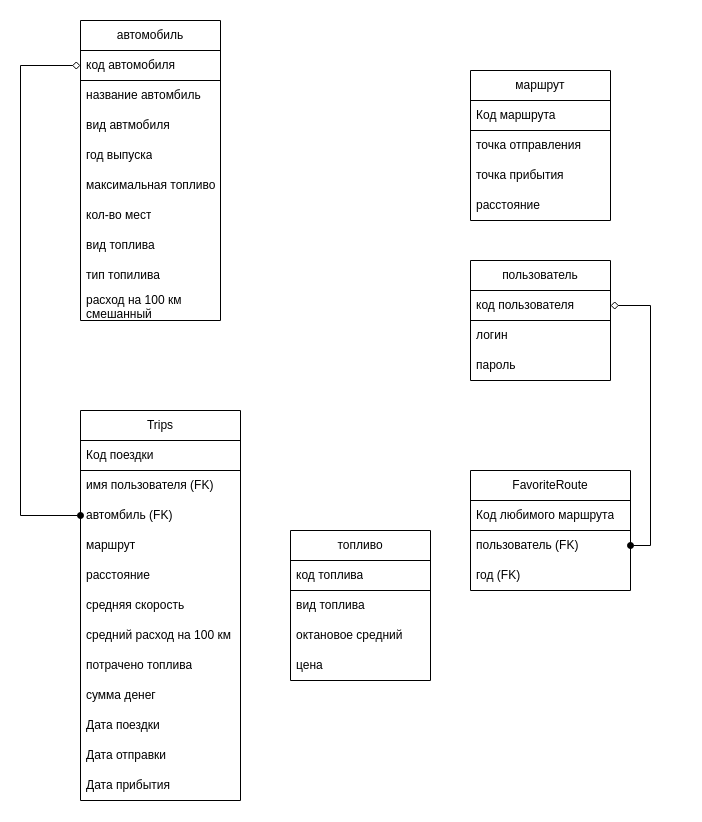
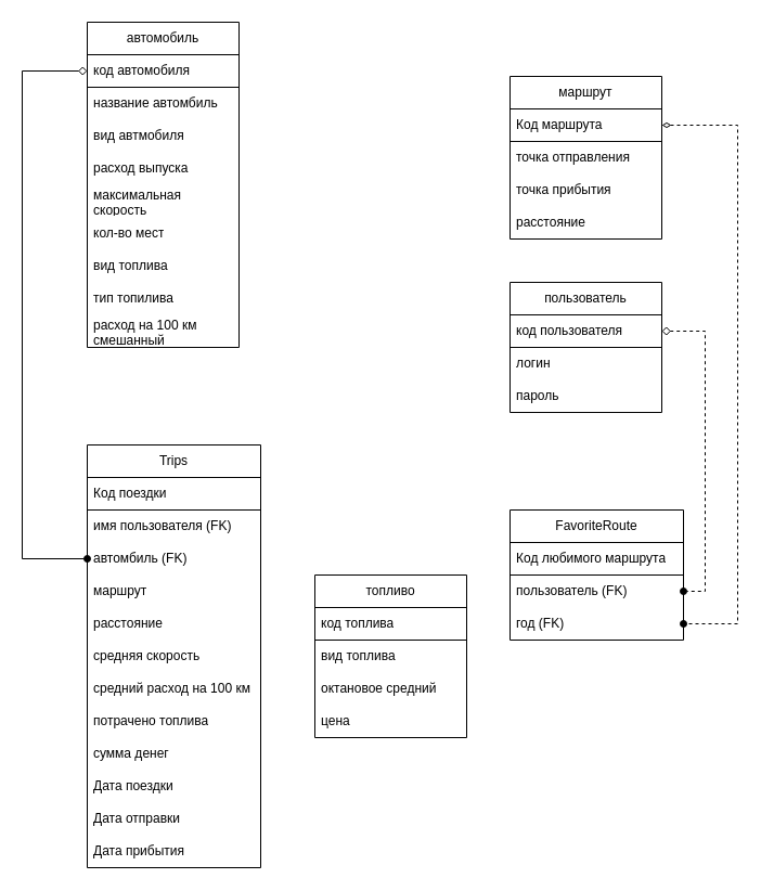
  <mxCell id="0" />
  <mxCell id="1" parent="0" />
  <mxCell id="2" value="автомобиль" style="swimlane;fontStyle=0;childLayout=stackLayout;horizontal=1;startSize=30;horizontalStack=0;resizeParent=1;resizeParentMax=0;resizeLast=0;collapsible=1;marginBottom=0;whiteSpace=wrap;html=1;" vertex="1" parent="1"><mxGeometry x="80" y="20" width="140" height="300" as="geometry"><mxRectangle x="190" y="190" width="60" height="30" as="alternateBounds" /></mxGeometry></mxCell>
  <mxCell id="3" value="код автомобиля" style="text;strokeColor=default;fillColor=none;align=left;verticalAlign=middle;spacingLeft=4;spacingRight=4;overflow=hidden;points=[[0,0.5],[1,0.5]];portConstraint=eastwest;rotatable=0;whiteSpace=wrap;html=1;perimeterSpacing=0;" vertex="1" parent="2"><mxGeometry y="30" width="140" height="30" as="geometry" /></mxCell>
  <mxCell id="4" value="название автомбиль" style="text;strokeColor=none;fillColor=none;align=left;verticalAlign=middle;spacingLeft=4;spacingRight=4;overflow=hidden;points=[[0,0.5],[1,0.5]];portConstraint=eastwest;rotatable=0;whiteSpace=wrap;html=1;" vertex="1" parent="2"><mxGeometry y="60" width="140" height="30" as="geometry" /></mxCell>
  <mxCell id="5" value="вид автмобиля" style="text;strokeColor=none;fillColor=none;align=left;verticalAlign=middle;spacingLeft=4;spacingRight=4;overflow=hidden;points=[[0,0.5],[1,0.5]];portConstraint=eastwest;rotatable=0;whiteSpace=wrap;html=1;" vertex="1" parent="2"><mxGeometry y="90" width="140" height="30" as="geometry" /></mxCell>
- <mxCell id="6" value="год выпуска" style="text;strokeColor=none;fillColor=none;align=left;verticalAlign=middle;spacingLeft=4;spacingRight=4;overflow=hidden;points=[[0,0.5],[1,0.5]];portConstraint=eastwest;rotatable=0;whiteSpace=wrap;html=1;" vertex="1" parent="2"><mxGeometry y="120" width="140" height="30" as="geometry" /></mxCell>
- <mxCell id="7" value="максимальная топливо " style="text;strokeColor=none;fillColor=none;align=left;verticalAlign=middle;spacingLeft=4;spacingRight=4;overflow=hidden;points=[[0,0.5],[1,0.5]];portConstraint=eastwest;rotatable=0;whiteSpace=wrap;html=1;" vertex="1" parent="2"><mxGeometry y="150" width="140" height="30" as="geometry" /></mxCell>
+ <mxCell id="6" value="расход выпуска" style="text;strokeColor=none;fillColor=none;align=left;verticalAlign=middle;spacingLeft=4;spacingRight=4;overflow=hidden;points=[[0,0.5],[1,0.5]];portConstraint=eastwest;rotatable=0;whiteSpace=wrap;html=1;" vertex="1" parent="2"><mxGeometry y="120" width="140" height="30" as="geometry" /></mxCell>
+ <mxCell id="7" value="максимальная скорость " style="text;strokeColor=none;fillColor=none;align=left;verticalAlign=middle;spacingLeft=4;spacingRight=4;overflow=hidden;points=[[0,0.5],[1,0.5]];portConstraint=eastwest;rotatable=0;whiteSpace=wrap;html=1;" vertex="1" parent="2"><mxGeometry y="150" width="140" height="30" as="geometry" /></mxCell>
  <mxCell id="8" value="кол-во мест" style="text;strokeColor=none;fillColor=none;align=left;verticalAlign=middle;spacingLeft=4;spacingRight=4;overflow=hidden;points=[[0,0.5],[1,0.5]];portConstraint=eastwest;rotatable=0;whiteSpace=wrap;html=1;" vertex="1" parent="2"><mxGeometry y="180" width="140" height="30" as="geometry" /></mxCell>
  <mxCell id="9" value="вид топлива" style="text;strokeColor=none;fillColor=none;align=left;verticalAlign=middle;spacingLeft=4;spacingRight=4;overflow=hidden;points=[[0,0.5],[1,0.5]];portConstraint=eastwest;rotatable=0;whiteSpace=wrap;html=1;" vertex="1" parent="2"><mxGeometry y="210" width="140" height="30" as="geometry" /></mxCell>
  <mxCell id="10" value="тип топилива" style="text;strokeColor=none;fillColor=none;align=left;verticalAlign=middle;spacingLeft=4;spacingRight=4;overflow=hidden;points=[[0,0.5],[1,0.5]];portConstraint=eastwest;rotatable=0;whiteSpace=wrap;html=1;" vertex="1" parent="2"><mxGeometry y="240" width="140" height="30" as="geometry" /></mxCell>
  <mxCell id="11" value="расход на 100 км смешанный " style="text;strokeColor=none;fillColor=none;align=left;verticalAlign=middle;spacingLeft=4;spacingRight=4;overflow=hidden;points=[[0,0.5],[1,0.5]];portConstraint=eastwest;rotatable=0;whiteSpace=wrap;html=1;" vertex="1" parent="2"><mxGeometry y="270" width="140" height="30" as="geometry" /></mxCell>
  <mxCell id="12" value="пользователь" style="swimlane;fontStyle=0;childLayout=stackLayout;horizontal=1;startSize=30;horizontalStack=0;resizeParent=1;resizeParentMax=0;resizeLast=0;collapsible=1;marginBottom=0;whiteSpace=wrap;html=1;" vertex="1" parent="1"><mxGeometry x="470" y="260" width="140" height="120" as="geometry" /></mxCell>
  <mxCell id="13" value="код пользователя" style="text;strokeColor=default;fillColor=none;align=left;verticalAlign=middle;spacingLeft=4;spacingRight=4;overflow=hidden;points=[[0,0.5],[1,0.5]];portConstraint=eastwest;rotatable=0;whiteSpace=wrap;html=1;" vertex="1" parent="12"><mxGeometry y="30" width="140" height="30" as="geometry" /></mxCell>
  <mxCell id="14" value="логин" style="text;strokeColor=none;fillColor=none;align=left;verticalAlign=middle;spacingLeft=4;spacingRight=4;overflow=hidden;points=[[0,0.5],[1,0.5]];portConstraint=eastwest;rotatable=0;whiteSpace=wrap;html=1;" vertex="1" parent="12"><mxGeometry y="60" width="140" height="30" as="geometry" /></mxCell>
  <mxCell id="15" value="пароль" style="text;strokeColor=none;fillColor=none;align=left;verticalAlign=middle;spacingLeft=4;spacingRight=4;overflow=hidden;points=[[0,0.5],[1,0.5]];portConstraint=eastwest;rotatable=0;whiteSpace=wrap;html=1;" vertex="1" parent="12"><mxGeometry y="90" width="140" height="30" as="geometry" /></mxCell>
  <mxCell id="16" value="маршрут" style="swimlane;fontStyle=0;childLayout=stackLayout;horizontal=1;startSize=30;horizontalStack=0;resizeParent=1;resizeParentMax=0;resizeLast=0;collapsible=1;marginBottom=0;whiteSpace=wrap;html=1;" vertex="1" parent="1"><mxGeometry x="470" y="70" width="140" height="150" as="geometry" /></mxCell>
  <mxCell id="17" value="Код маршрута" style="text;strokeColor=default;fillColor=none;align=left;verticalAlign=middle;spacingLeft=4;spacingRight=4;overflow=hidden;points=[[0,0.5],[1,0.5]];portConstraint=eastwest;rotatable=0;whiteSpace=wrap;html=1;" vertex="1" parent="16"><mxGeometry y="30" width="140" height="30" as="geometry" /></mxCell>
  <mxCell id="18" value="точка отправления" style="text;strokeColor=none;fillColor=none;align=left;verticalAlign=middle;spacingLeft=4;spacingRight=4;overflow=hidden;points=[[0,0.5],[1,0.5]];portConstraint=eastwest;rotatable=0;whiteSpace=wrap;html=1;" vertex="1" parent="16"><mxGeometry y="60" width="140" height="30" as="geometry" /></mxCell>
  <mxCell id="19" value="точка прибытия" style="text;strokeColor=none;fillColor=none;align=left;verticalAlign=middle;spacingLeft=4;spacingRight=4;overflow=hidden;points=[[0,0.5],[1,0.5]];portConstraint=eastwest;rotatable=0;whiteSpace=wrap;html=1;" vertex="1" parent="16"><mxGeometry y="90" width="140" height="30" as="geometry" /></mxCell>
  <mxCell id="20" value="расстояние" style="text;strokeColor=none;fillColor=none;align=left;verticalAlign=middle;spacingLeft=4;spacingRight=4;overflow=hidden;points=[[0,0.5],[1,0.5]];portConstraint=eastwest;rotatable=0;whiteSpace=wrap;html=1;" vertex="1" parent="16"><mxGeometry y="120" width="140" height="30" as="geometry" /></mxCell>
  <mxCell id="21" value="топливо" style="swimlane;fontStyle=0;childLayout=stackLayout;horizontal=1;startSize=30;horizontalStack=0;resizeParent=1;resizeParentMax=0;resizeLast=0;collapsible=1;marginBottom=0;whiteSpace=wrap;html=1;" vertex="1" parent="1"><mxGeometry x="290" y="530" width="140" height="150" as="geometry" /></mxCell>
  <mxCell id="22" value="код топлива" style="text;strokeColor=default;fillColor=none;align=left;verticalAlign=middle;spacingLeft=4;spacingRight=4;overflow=hidden;points=[[0,0.5],[1,0.5]];portConstraint=eastwest;rotatable=0;whiteSpace=wrap;html=1;" vertex="1" parent="21"><mxGeometry y="30" width="140" height="30" as="geometry" /></mxCell>
  <mxCell id="23" value="вид топлива" style="text;strokeColor=none;fillColor=none;align=left;verticalAlign=middle;spacingLeft=4;spacingRight=4;overflow=hidden;points=[[0,0.5],[1,0.5]];portConstraint=eastwest;rotatable=0;whiteSpace=wrap;html=1;" vertex="1" parent="21"><mxGeometry y="60" width="140" height="30" as="geometry" /></mxCell>
  <mxCell id="24" value="октановое средний" style="text;strokeColor=none;fillColor=none;align=left;verticalAlign=middle;spacingLeft=4;spacingRight=4;overflow=hidden;points=[[0,0.5],[1,0.5]];portConstraint=eastwest;rotatable=0;whiteSpace=wrap;html=1;" vertex="1" parent="21"><mxGeometry y="90" width="140" height="30" as="geometry" /></mxCell>
  <mxCell id="25" value="цена" style="text;strokeColor=none;fillColor=none;align=left;verticalAlign=middle;spacingLeft=4;spacingRight=4;overflow=hidden;points=[[0,0.5],[1,0.5]];portConstraint=eastwest;rotatable=0;whiteSpace=wrap;html=1;" vertex="1" parent="21"><mxGeometry y="120" width="140" height="30" as="geometry" /></mxCell>
  <mxCell id="26" value="FavoriteRoute" style="swimlane;fontStyle=0;childLayout=stackLayout;horizontal=1;startSize=30;horizontalStack=0;resizeParent=1;resizeParentMax=0;resizeLast=0;collapsible=1;marginBottom=0;whiteSpace=wrap;html=1;" vertex="1" parent="1"><mxGeometry x="470" y="470" width="160" height="120" as="geometry" /></mxCell>
  <mxCell id="27" value="Код любимого маршрута" style="text;strokeColor=default;fillColor=none;align=left;verticalAlign=middle;spacingLeft=4;spacingRight=4;overflow=hidden;points=[[0,0.5],[1,0.5]];portConstraint=eastwest;rotatable=0;whiteSpace=wrap;html=1;" vertex="1" parent="26"><mxGeometry y="30" width="160" height="30" as="geometry" /></mxCell>
  <mxCell id="28" value="пользователь (FK)" style="text;strokeColor=none;fillColor=none;align=left;verticalAlign=middle;spacingLeft=4;spacingRight=4;overflow=hidden;points=[[0,0.5],[1,0.5]];portConstraint=eastwest;rotatable=0;whiteSpace=wrap;html=1;" vertex="1" parent="26"><mxGeometry y="60" width="160" height="30" as="geometry" /></mxCell>
  <mxCell id="29" value="год (FK)" style="text;strokeColor=none;fillColor=none;align=left;verticalAlign=middle;spacingLeft=4;spacingRight=4;overflow=hidden;points=[[0,0.5],[1,0.5]];portConstraint=eastwest;rotatable=0;whiteSpace=wrap;html=1;" vertex="1" parent="26"><mxGeometry y="90" width="160" height="30" as="geometry" /></mxCell>
  <mxCell id="30" value="Trips" style="swimlane;fontStyle=0;childLayout=stackLayout;horizontal=1;startSize=30;horizontalStack=0;resizeParent=1;resizeParentMax=0;resizeLast=0;collapsible=1;marginBottom=0;whiteSpace=wrap;html=1;" vertex="1" parent="1"><mxGeometry x="80" y="410" width="160" height="390" as="geometry" /></mxCell>
  <mxCell id="31" value="Код поездки" style="text;strokeColor=default;fillColor=none;align=left;verticalAlign=middle;spacingLeft=4;spacingRight=4;overflow=hidden;points=[[0,0.5],[1,0.5]];portConstraint=eastwest;rotatable=0;whiteSpace=wrap;html=1;" vertex="1" parent="30"><mxGeometry y="30" width="160" height="30" as="geometry" /></mxCell>
  <mxCell id="32" value="имя пользователя (FK) " style="text;strokeColor=none;fillColor=none;align=left;verticalAlign=middle;spacingLeft=4;spacingRight=4;overflow=hidden;points=[[0,0.5],[1,0.5]];portConstraint=eastwest;rotatable=0;whiteSpace=wrap;html=1;" vertex="1" parent="30"><mxGeometry y="60" width="160" height="30" as="geometry" /></mxCell>
  <mxCell id="33" value="автомбиль (FK)" style="text;strokeColor=none;fillColor=none;align=left;verticalAlign=middle;spacingLeft=4;spacingRight=4;overflow=hidden;points=[[0,0.5],[1,0.5]];portConstraint=eastwest;rotatable=0;whiteSpace=wrap;html=1;" vertex="1" parent="30"><mxGeometry y="90" width="160" height="30" as="geometry" /></mxCell>
  <mxCell id="34" value="маршрут" style="text;strokeColor=none;fillColor=none;align=left;verticalAlign=middle;spacingLeft=4;spacingRight=4;overflow=hidden;points=[[0,0.5],[1,0.5]];portConstraint=eastwest;rotatable=0;whiteSpace=wrap;html=1;" vertex="1" parent="30"><mxGeometry y="120" width="160" height="30" as="geometry" /></mxCell>
  <mxCell id="35" value="расстояние" style="text;strokeColor=none;fillColor=none;align=left;verticalAlign=middle;spacingLeft=4;spacingRight=4;overflow=hidden;points=[[0,0.5],[1,0.5]];portConstraint=eastwest;rotatable=0;whiteSpace=wrap;html=1;" vertex="1" parent="30"><mxGeometry y="150" width="160" height="30" as="geometry" /></mxCell>
  <mxCell id="36" value="средняя скорость" style="text;strokeColor=none;fillColor=none;align=left;verticalAlign=middle;spacingLeft=4;spacingRight=4;overflow=hidden;points=[[0,0.5],[1,0.5]];portConstraint=eastwest;rotatable=0;whiteSpace=wrap;html=1;" vertex="1" parent="30"><mxGeometry y="180" width="160" height="30" as="geometry" /></mxCell>
  <mxCell id="37" value="средний расход на 100 км " style="text;strokeColor=none;fillColor=none;align=left;verticalAlign=middle;spacingLeft=4;spacingRight=4;overflow=hidden;points=[[0,0.5],[1,0.5]];portConstraint=eastwest;rotatable=0;whiteSpace=wrap;html=1;" vertex="1" parent="30"><mxGeometry y="210" width="160" height="30" as="geometry" /></mxCell>
  <mxCell id="38" value="потрачено топлива " style="text;strokeColor=none;fillColor=none;align=left;verticalAlign=middle;spacingLeft=4;spacingRight=4;overflow=hidden;points=[[0,0.5],[1,0.5]];portConstraint=eastwest;rotatable=0;whiteSpace=wrap;html=1;" vertex="1" parent="30"><mxGeometry y="240" width="160" height="30" as="geometry" /></mxCell>
  <mxCell id="39" value="сумма денег" style="text;strokeColor=none;fillColor=none;align=left;verticalAlign=middle;spacingLeft=4;spacingRight=4;overflow=hidden;points=[[0,0.5],[1,0.5]];portConstraint=eastwest;rotatable=0;whiteSpace=wrap;html=1;" vertex="1" parent="30"><mxGeometry y="270" width="160" height="30" as="geometry" /></mxCell>
  <mxCell id="40" value="Дата поездки" style="text;strokeColor=none;fillColor=none;align=left;verticalAlign=middle;spacingLeft=4;spacingRight=4;overflow=hidden;points=[[0,0.5],[1,0.5]];portConstraint=eastwest;rotatable=0;whiteSpace=wrap;html=1;" vertex="1" parent="30"><mxGeometry y="300" width="160" height="30" as="geometry" /></mxCell>
  <mxCell id="41" value="Дата отправки" style="text;strokeColor=none;fillColor=none;align=left;verticalAlign=middle;spacingLeft=4;spacingRight=4;overflow=hidden;points=[[0,0.5],[1,0.5]];portConstraint=eastwest;rotatable=0;whiteSpace=wrap;html=1;" vertex="1" parent="30"><mxGeometry y="330" width="160" height="30" as="geometry" /></mxCell>
  <mxCell id="42" value="Дата прибытия" style="text;strokeColor=none;fillColor=none;align=left;verticalAlign=middle;spacingLeft=4;spacingRight=4;overflow=hidden;points=[[0,0.5],[1,0.5]];portConstraint=eastwest;rotatable=0;whiteSpace=wrap;html=1;" vertex="1" parent="30"><mxGeometry y="360" width="160" height="30" as="geometry" /></mxCell>
- <mxCell id="44" style="edgeStyle=orthogonalEdgeStyle;rounded=0;orthogonalLoop=1;jettySize=auto;html=1;exitX=1;exitY=0.5;exitDx=0;exitDy=0;entryX=1;entryY=0.5;entryDx=0;entryDy=0;dashed=0;startArrow=diamond;startFill=0;endArrow=oval;endFill=1;" edge="1" parent="1" source="13" target="28"><mxGeometry relative="1" as="geometry" /></mxCell>
+ <mxCell id="43" style="edgeStyle=orthogonalEdgeStyle;rounded=0;orthogonalLoop=1;jettySize=auto;html=1;entryX=1;entryY=0.5;entryDx=0;entryDy=0;dashed=1;endArrow=oval;endFill=1;startArrow=diamondThin;startFill=0;" edge="1" parent="1" source="17" target="29"><mxGeometry relative="1" as="geometry"><Array as="points"><mxPoint x="680" y="115" /><mxPoint x="680" y="575" /></Array></mxGeometry></mxCell>
+ <mxCell id="44" style="edgeStyle=orthogonalEdgeStyle;rounded=0;orthogonalLoop=1;jettySize=auto;html=1;exitX=1;exitY=0.5;exitDx=0;exitDy=0;entryX=1;entryY=0.5;entryDx=0;entryDy=0;dashed=1;startArrow=diamond;startFill=0;endArrow=oval;endFill=1;" edge="1" parent="1" source="13" target="28"><mxGeometry relative="1" as="geometry" /></mxCell>
  <mxCell id="45" style="edgeStyle=orthogonalEdgeStyle;rounded=0;orthogonalLoop=1;jettySize=auto;html=1;entryX=0;entryY=0.5;entryDx=0;entryDy=0;dashed=0;endArrow=oval;endFill=1;startArrow=diamond;startFill=0;" edge="1" parent="1" source="3" target="33"><mxGeometry relative="1" as="geometry"><Array as="points"><mxPoint x="20" y="65" /><mxPoint x="20" y="515" /></Array></mxGeometry></mxCell>
